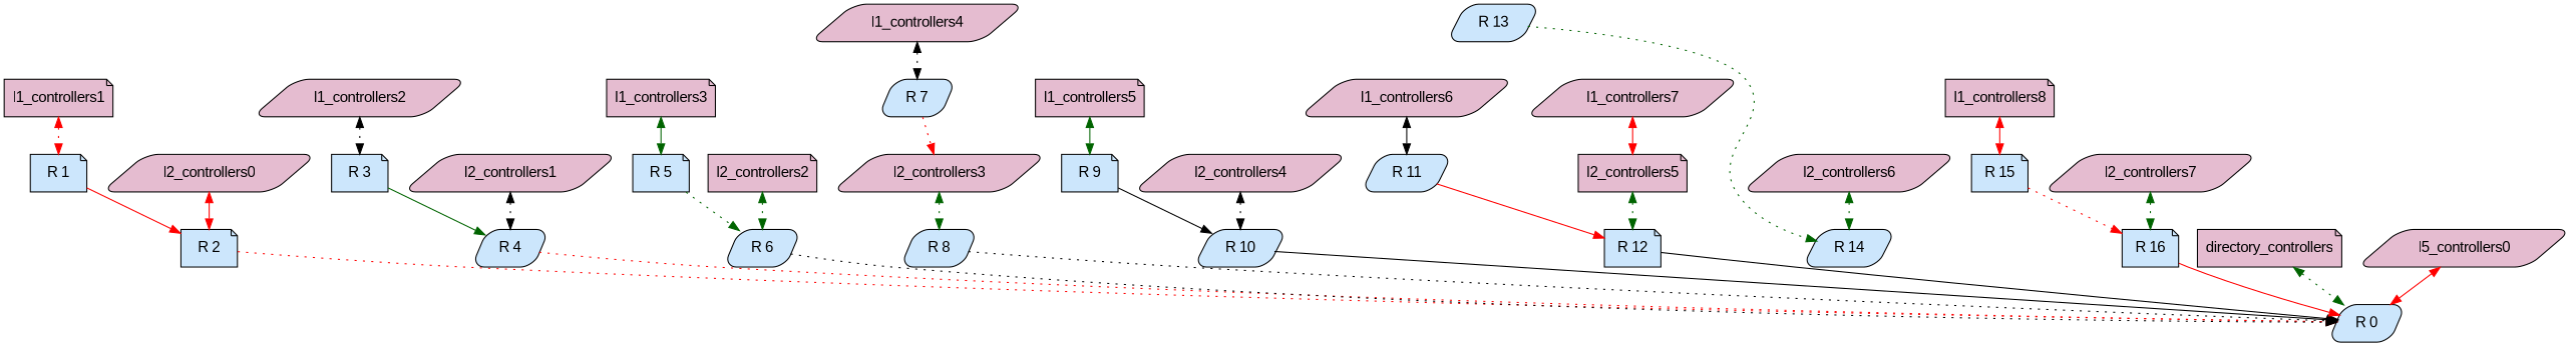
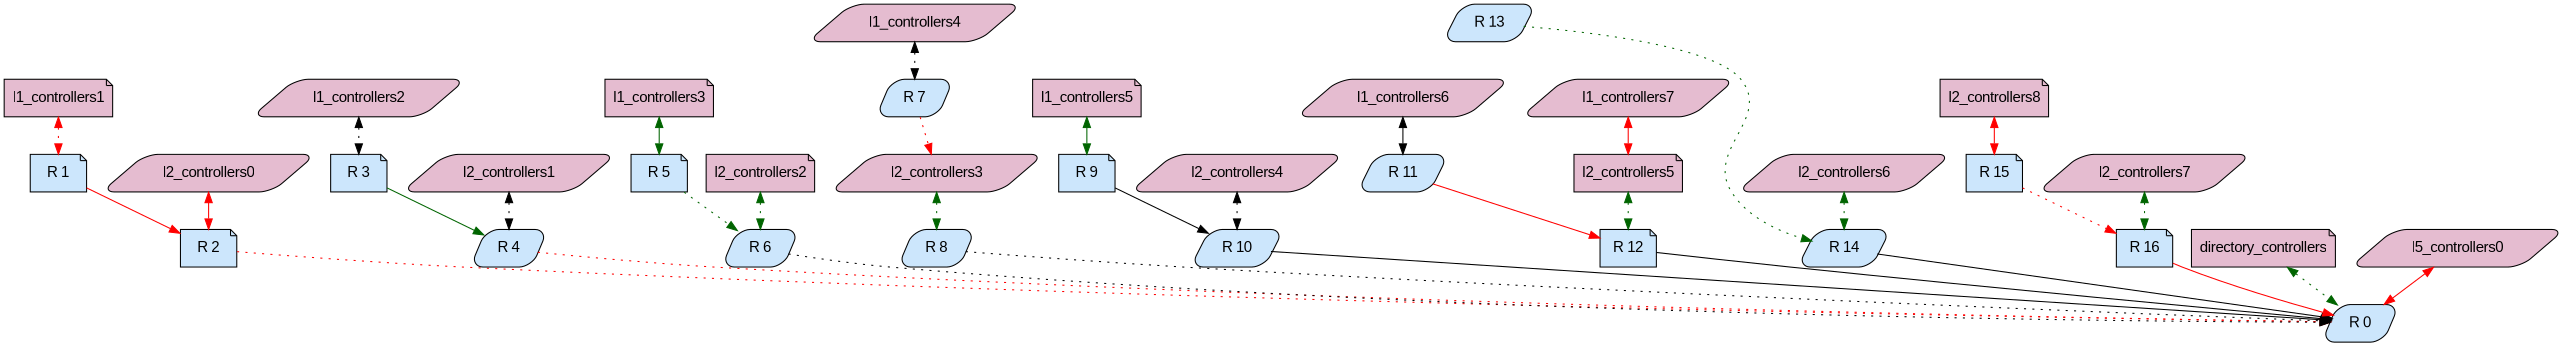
  graph {
    rankdir=TB
    node [color="#000000" fillcolor="#e5bcd0" fontcolor="#000000" fontname=Arial fontsize=14 shape=parallelogram style="rounded, filled"]
    edge [color=red dir=both style=dotted weight=1.0]
    n1 [fillcolor="#cce6fc" label="R 0"]
    n2 [fillcolor="#cce6fc" label="R 1" shape=note]
    n3 [fillcolor="#cce6fc" label="R 2" shape=note]
    n4 [fillcolor="#cce6fc" label="R 3" shape=note]
    n5 [fillcolor="#cce6fc" label="R 4"]
    n6 [fillcolor="#cce6fc" label="R 5" shape=note]
    n7 [fillcolor="#cce6fc" label="R 6"]
    n8 [fillcolor="#cce6fc" label="R 7"]
    n9 [label=l2_controllers3]
    n10 [fillcolor="#cce6fc" label="R 8"]
    n11 [fillcolor="#cce6fc" label="R 9" shape=note]
    n12 [fillcolor="#cce6fc" label="R 10"]
    n13 [fillcolor="#cce6fc" label="R 11"]
    n14 [fillcolor="#cce6fc" label="R 12" shape=note]
    n15 [fillcolor="#cce6fc" label="R 13"]
    n16 [fillcolor="#cce6fc" label="R 14"]
    n17 [fillcolor="#cce6fc" label="R 15" shape=note]
    n18 [fillcolor="#cce6fc" label="R 16" shape=note]
    n19 [label=l1_controllers1 shape=note]
    n20 [label=l2_controllers0]
    n21 [label=l1_controllers2]
    n22 [label=l2_controllers1]
    n23 [label=l1_controllers3 shape=note]
    n24 [label=l2_controllers2 shape=note]
    n25 [label=l1_controllers4]
    n26 [label=l1_controllers5 shape=note]
    n27 [label=l2_controllers4]
    n28 [label=l1_controllers6]
    n29 [label=l2_controllers5 shape=note]
    n30 [label=l1_controllers7]
    n31 [label=l2_controllers6]
-   n32 [label=l1_controllers8 shape=note]
+   n32 [label=l2_controllers8 shape=note]
    n33 [label=l2_controllers7]
    n34 [label=directory_controllers shape=note]
    n35 [label=l5_controllers0]
    n2 -- n3 [dir=forward style=solid weight=0.5]
    n3 -- n1 [dir=forward weight=0.5]
    n4 -- n5 [color=darkgreen dir=forward style=solid weight=0.5]
    n5 -- n1 [dir=forward weight=0.5]
    n6 -- n7 [color=darkgreen dir=forward weight=0.5]
    n7 -- n1 [color=black dir=forward weight=0.5]
    n8 -- n9 [dir=forward weight=0.5]
    n9 -- n10 [color=darkgreen]
    n10 -- n1 [color=black dir=forward weight=0.5]
    n11 -- n12 [color=black dir=forward style=solid weight=0.5]
    n12 -- n1 [color=black dir=forward style=solid weight=0.5]
    n13 -- n14 [dir=forward style=solid weight=0.5]
    n14 -- n1 [color=black dir=forward style=solid weight=0.5]
    n15 -- n16 [color=darkgreen dir=forward weight=0.5]
+   n16 -- n1 [color=black dir=forward style=solid weight=0.5]
    n17 -- n18 [dir=forward weight=0.5]
    n18 -- n1 [dir=forward style=solid weight=0.5]
    n19 -- n2
    n20 -- n3 [style=solid]
    n21 -- n4 [color=black]
    n22 -- n5 [color=black]
    n23 -- n6 [color=darkgreen style=solid]
    n24 -- n7 [color=darkgreen]
    n25 -- n8 [color=black]
    n26 -- n11 [color=darkgreen style=solid]
    n27 -- n12 [color=black]
    n28 -- n13 [color=black style=solid]
    n29 -- n14 [color=darkgreen]
    n30 -- n29 [style=solid]
    n31 -- n16 [color=darkgreen]
    n32 -- n17 [style=solid]
    n33 -- n18 [color=darkgreen]
    n34 -- n1 [color=darkgreen]
    n35 -- n1 [style=solid]
  }
